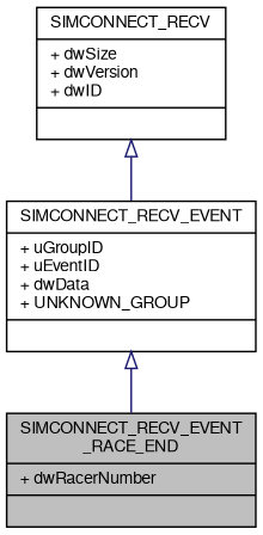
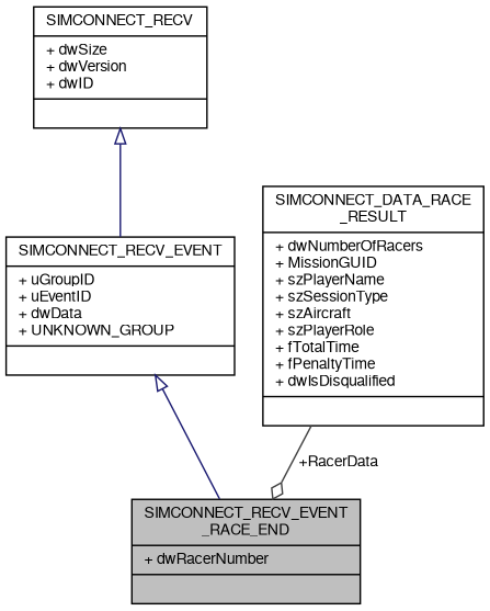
  digraph {
    node [color=black fontname=FreeSans fontsize=10 shape=record]
    edge [arrowtail=onormal color=midnightblue dir=back fontname=FreeSans fontsize=10 labelfontname=FreeSans labelfontsize=10 style=solid]
    n1 [fillcolor=grey75 fontcolor=black height=0.2 label="{SIMCONNECT_RECV_EVENT\l_RACE_END\n|+ dwRacerNumber\l|}" style=filled width=0.4]
    n2 [height=0.2 label="{SIMCONNECT_RECV_EVENT\n|+ uGroupID\l+ uEventID\l+ dwData\l+ UNKNOWN_GROUP\l|}" width=0.4]
    n3 [height=0.2 label="{SIMCONNECT_RECV\n|+ dwSize\l+ dwVersion\l+ dwID\l|}" width=0.4]
+   n4 [height=0.2 label="{SIMCONNECT_DATA_RACE\l_RESULT\n|+ dwNumberOfRacers\l+ MissionGUID\l+ szPlayerName\l+ szSessionType\l+ szAircraft\l+ szPlayerRole\l+ fTotalTime\l+ fPenaltyTime\l+ dwIsDisqualified\l|}" width=0.4]
    n2 -> n1
    n3 -> n2
+   n4 -> n1 [arrowhead=odiamond color=grey25 label=" +RacerData" arrowtail="" dir=""]
  }
